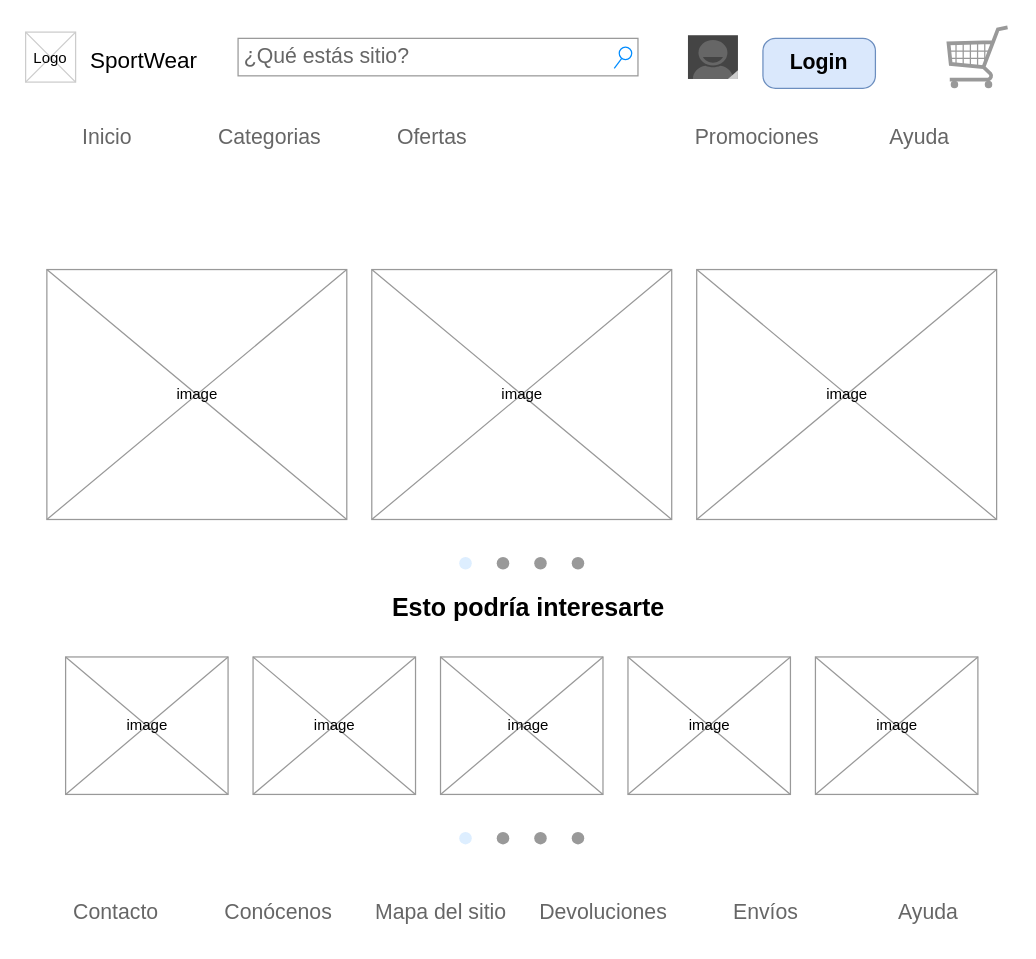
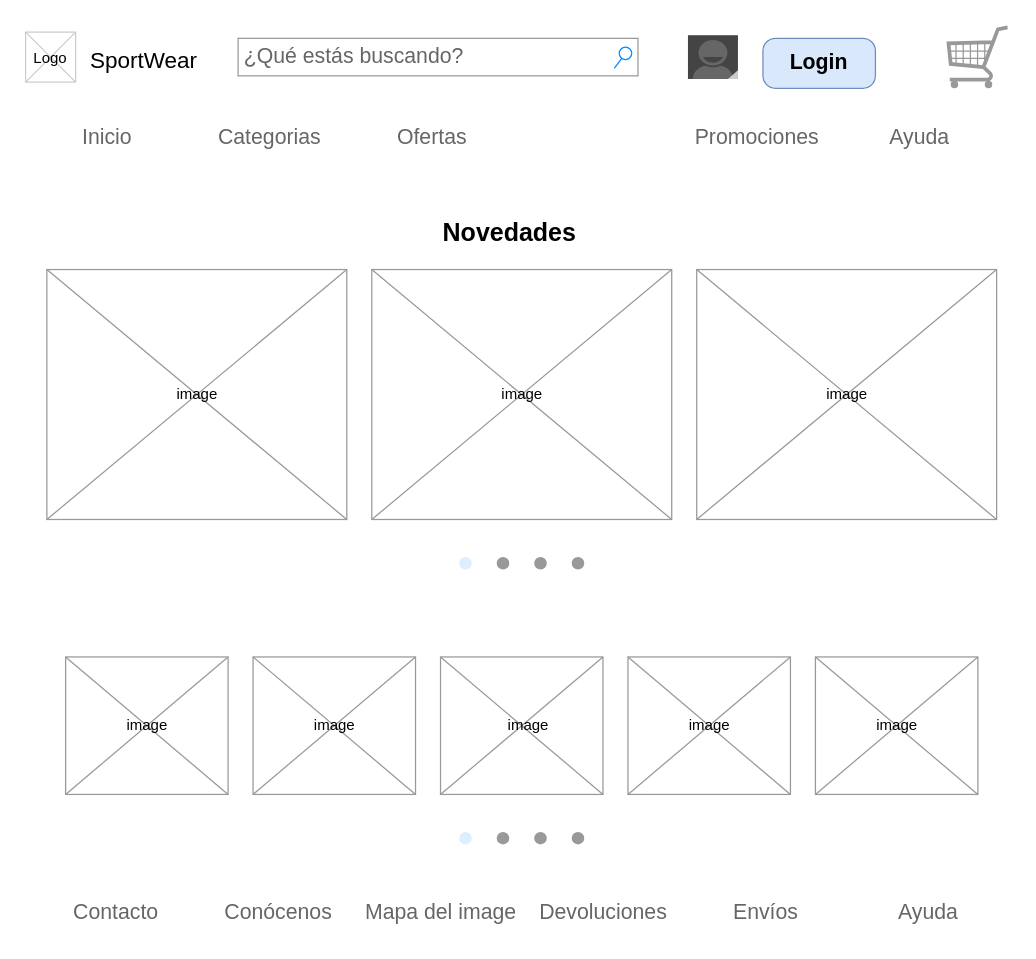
  <mxCell id="0" />
  <mxCell id="1" parent="0" />
  <mxCell id="2" value="SportWear" style="text;spacingTop=-5;fontSize=18;fontStyle=0" parent="1" vertex="1"><mxGeometry x="70" y="35" width="90" height="20" as="geometry" /></mxCell>
  <mxCell id="3" value="" style="verticalLabelPosition=bottom;verticalAlign=top;strokeWidth=1;shape=mxgraph.mockup.graphics.iconGrid;strokeColor=#CCCCCC;gridSize=1,1;" parent="1" vertex="1"><mxGeometry x="20" y="25" width="40" height="40" as="geometry" /></mxCell>
  <mxCell id="4" value="Logo" style="text;spacingTop=-5;align=center;verticalAlign=middle;" parent="1" vertex="1"><mxGeometry x="20" y="27.5" width="40" height="40" as="geometry" /></mxCell>
- <mxCell id="5" value="¿Qué estás sitio?" style="strokeWidth=1;shadow=0;dashed=0;align=center;html=1;shape=mxgraph.mockup.forms.searchBox;strokeColor=#999999;mainText=;strokeColor2=#008cff;fontColor=#666666;fontSize=17;align=left;spacingLeft=3;" vertex="1" parent="1"><mxGeometry x="190" y="30" width="320" height="30" as="geometry" /></mxCell>
+ <mxCell id="5" value="¿Qué estás buscando?" style="strokeWidth=1;shadow=0;dashed=0;align=center;html=1;shape=mxgraph.mockup.forms.searchBox;strokeColor=#999999;mainText=;strokeColor2=#008cff;fontColor=#666666;fontSize=17;align=left;spacingLeft=3;" vertex="1" parent="1"><mxGeometry x="190" y="30" width="320" height="30" as="geometry" /></mxCell>
  <mxCell id="6" value="" style="verticalLabelPosition=bottom;shadow=0;dashed=0;align=center;html=1;verticalAlign=top;strokeWidth=1;shape=mxgraph.mockup.misc.shoppingCart;strokeColor=#999999;" vertex="1" parent="1"><mxGeometry x="757" y="20" width="50" height="50" as="geometry" /></mxCell>
  <mxCell id="7" value="" style="verticalLabelPosition=bottom;verticalAlign=top;html=1;shadow=0;dashed=0;strokeWidth=1;shape=mxgraph.android.contact_badge_normal;align=center;" vertex="1" parent="1"><mxGeometry x="550" y="27.5" width="40" height="35" as="geometry" /></mxCell>
  <mxCell id="8" value="Login" style="strokeWidth=1;shadow=0;dashed=0;align=center;html=1;shape=mxgraph.mockup.buttons.button;mainText=;buttonStyle=round;fontSize=17;fontStyle=1;whiteSpace=wrap;fillColor=#dae8fc;strokeColor=#6c8ebf;" vertex="1" parent="1"><mxGeometry x="610" y="30" width="90" height="40" as="geometry" /></mxCell>
  <mxCell id="9" value="" style="strokeWidth=1;shadow=0;dashed=0;align=center;html=1;shape=mxgraph.mockup.forms.rrect;rSize=0;strokeColor=none;" vertex="1" parent="1"><mxGeometry x="20" y="95" width="780" height="30" as="geometry" /></mxCell>
  <mxCell id="10" value="Inicio" style="strokeColor=inherit;fillColor=inherit;gradientColor=inherit;strokeWidth=1;shadow=0;dashed=0;align=center;html=1;shape=mxgraph.mockup.forms.rrect;rSize=0;fontSize=17;fontColor=#666666;" vertex="1" parent="9"><mxGeometry width="130" height="30" as="geometry" /></mxCell>
  <mxCell id="11" value="Categorias" style="strokeColor=inherit;fillColor=inherit;gradientColor=inherit;strokeWidth=1;shadow=0;dashed=0;align=center;html=1;shape=mxgraph.mockup.forms.rrect;rSize=0;fontSize=17;fontColor=#666666;" vertex="1" parent="9"><mxGeometry x="130" width="130" height="30" as="geometry" /></mxCell>
  <mxCell id="12" value="Ofertas" style="strokeColor=inherit;fillColor=inherit;gradientColor=inherit;strokeWidth=1;shadow=0;dashed=0;align=center;html=1;shape=mxgraph.mockup.forms.rrect;rSize=0;fontSize=17;fontColor=#666666;" vertex="1" parent="9"><mxGeometry x="260" width="130" height="30" as="geometry" /></mxCell>
  <mxCell id="13" value="Promociones" style="strokeColor=inherit;fillColor=inherit;gradientColor=inherit;strokeWidth=1;shadow=0;dashed=0;align=center;html=1;shape=mxgraph.mockup.forms.rrect;rSize=0;fontSize=17;fontColor=#666666;" vertex="1" parent="9"><mxGeometry x="520" width="130" height="30" as="geometry" /></mxCell>
  <mxCell id="14" value="Ayuda" style="strokeColor=inherit;fillColor=inherit;gradientColor=inherit;strokeWidth=1;shadow=0;dashed=0;align=center;html=1;shape=mxgraph.mockup.forms.rrect;rSize=0;fontSize=17;fontColor=#666666;" vertex="1" parent="9"><mxGeometry x="650" width="130" height="30" as="geometry" /></mxCell>
  <mxCell id="15" value="" style="verticalLabelPosition=bottom;shadow=0;dashed=0;align=center;html=1;verticalAlign=top;strokeWidth=1;shape=mxgraph.mockup.graphics.simpleIcon;strokeColor=#999999;" vertex="1" parent="1"><mxGeometry x="37" y="215" width="240" height="200" as="geometry" /></mxCell>
  <mxCell id="16" value="" style="verticalLabelPosition=bottom;shadow=0;dashed=0;align=center;html=1;verticalAlign=top;strokeWidth=1;shape=mxgraph.mockup.graphics.simpleIcon;strokeColor=#999999;" vertex="1" parent="1"><mxGeometry x="297" y="215" width="240" height="200" as="geometry" /></mxCell>
  <mxCell id="17" value="" style="verticalLabelPosition=bottom;shadow=0;dashed=0;align=center;html=1;verticalAlign=top;strokeWidth=1;shape=mxgraph.mockup.graphics.simpleIcon;strokeColor=#999999;" vertex="1" parent="1"><mxGeometry x="557" y="215" width="240" height="200" as="geometry" /></mxCell>
  <mxCell id="18" value="" style="verticalLabelPosition=bottom;shadow=0;dashed=0;align=center;html=1;verticalAlign=top;strokeWidth=1;shape=mxgraph.mockup.navigation.pageControl;fillColor=#999999;strokeColor=#ddeeff;gradientColor=none;" vertex="1" parent="1"><mxGeometry x="367" y="655" width="100" height="30" as="geometry" /></mxCell>
  <mxCell id="19" value="" style="verticalLabelPosition=bottom;shadow=0;dashed=0;align=center;html=1;verticalAlign=top;strokeWidth=1;shape=mxgraph.mockup.graphics.simpleIcon;strokeColor=#999999;" vertex="1" parent="1"><mxGeometry x="52" y="525" width="130" height="110" as="geometry" /></mxCell>
  <mxCell id="20" value="" style="verticalLabelPosition=bottom;shadow=0;dashed=0;align=center;html=1;verticalAlign=top;strokeWidth=1;shape=mxgraph.mockup.graphics.simpleIcon;strokeColor=#999999;" vertex="1" parent="1"><mxGeometry x="202" y="525" width="130" height="110" as="geometry" /></mxCell>
  <mxCell id="21" value="" style="verticalLabelPosition=bottom;shadow=0;dashed=0;align=center;html=1;verticalAlign=top;strokeWidth=1;shape=mxgraph.mockup.graphics.simpleIcon;strokeColor=#999999;" vertex="1" parent="1"><mxGeometry x="352" y="525" width="130" height="110" as="geometry" /></mxCell>
  <mxCell id="22" value="" style="verticalLabelPosition=bottom;shadow=0;dashed=0;align=center;html=1;verticalAlign=top;strokeWidth=1;shape=mxgraph.mockup.graphics.simpleIcon;strokeColor=#999999;" vertex="1" parent="1"><mxGeometry x="502" y="525" width="130" height="110" as="geometry" /></mxCell>
  <mxCell id="23" value="" style="verticalLabelPosition=bottom;shadow=0;dashed=0;align=center;html=1;verticalAlign=top;strokeWidth=1;shape=mxgraph.mockup.graphics.simpleIcon;strokeColor=#999999;" vertex="1" parent="1"><mxGeometry x="652" y="525" width="130" height="110" as="geometry" /></mxCell>
- <mxCell id="25" value="&lt;font face=&quot;Helvetica&quot; size=&quot;1&quot;&gt;&lt;b style=&quot;font-size: 20px&quot;&gt;Esto podría interesarte&lt;br&gt;&lt;/b&gt;&lt;/font&gt;" style="text;html=1;align=center;verticalAlign=middle;resizable=0;points=[];autosize=1;fontFamily=Calibri;" vertex="1" parent="1"><mxGeometry x="307" y="475" width="230" height="20" as="geometry" /></mxCell>
+ <mxCell id="24" value="&lt;font face=&quot;Helvetica&quot; size=&quot;1&quot;&gt;&lt;b style=&quot;font-size: 20px&quot;&gt;Novedades&lt;/b&gt;&lt;/font&gt;" style="text;html=1;align=center;verticalAlign=middle;resizable=0;points=[];autosize=1;fontFamily=Calibri;" vertex="1" parent="1"><mxGeometry x="347" y="175" width="120" height="20" as="geometry" /></mxCell>
  <mxCell id="26" value="" style="verticalLabelPosition=bottom;shadow=0;dashed=0;align=center;html=1;verticalAlign=top;strokeWidth=1;shape=mxgraph.mockup.navigation.pageControl;fillColor=#999999;strokeColor=#ddeeff;gradientColor=none;" vertex="1" parent="1"><mxGeometry x="367" y="435" width="100" height="30" as="geometry" /></mxCell>
  <mxCell id="27" value="" style="strokeWidth=1;shadow=0;dashed=1;align=center;html=1;shape=mxgraph.mockup.forms.rrect;rSize=0;strokeColor=none;dashPattern=1 4;" vertex="1" parent="1"><mxGeometry x="27" y="715" width="780" height="30" as="geometry" /></mxCell>
  <mxCell id="28" value="Contacto" style="strokeColor=inherit;fillColor=inherit;gradientColor=inherit;strokeWidth=1;shadow=0;dashed=0;align=center;html=1;shape=mxgraph.mockup.forms.rrect;rSize=0;fontSize=17;fontColor=#666666;" vertex="1" parent="27"><mxGeometry width="130" height="30" as="geometry" /></mxCell>
  <mxCell id="29" value="Conócenos" style="strokeColor=inherit;fillColor=inherit;gradientColor=inherit;strokeWidth=1;shadow=0;dashed=0;align=center;html=1;shape=mxgraph.mockup.forms.rrect;rSize=0;fontSize=17;fontColor=#666666;" vertex="1" parent="27"><mxGeometry x="130" width="130" height="30" as="geometry" /></mxCell>
- <mxCell id="30" value="Mapa del sitio" style="strokeColor=inherit;fillColor=inherit;gradientColor=inherit;strokeWidth=1;shadow=0;dashed=0;align=center;html=1;shape=mxgraph.mockup.forms.rrect;rSize=0;fontSize=17;fontColor=#666666;" vertex="1" parent="27"><mxGeometry x="260" width="130" height="30" as="geometry" /></mxCell>
+ <mxCell id="30" value="Mapa del image" style="strokeColor=inherit;fillColor=inherit;gradientColor=inherit;strokeWidth=1;shadow=0;dashed=0;align=center;html=1;shape=mxgraph.mockup.forms.rrect;rSize=0;fontSize=17;fontColor=#666666;" vertex="1" parent="27"><mxGeometry x="260" width="130" height="30" as="geometry" /></mxCell>
  <mxCell id="31" value="Devoluciones" style="strokeColor=inherit;fillColor=inherit;gradientColor=inherit;strokeWidth=1;shadow=0;dashed=0;align=center;html=1;shape=mxgraph.mockup.forms.rrect;rSize=0;fontSize=17;fontColor=#666666;" vertex="1" parent="27"><mxGeometry x="390" width="130" height="30" as="geometry" /></mxCell>
  <mxCell id="32" value="Envíos" style="strokeColor=inherit;fillColor=inherit;gradientColor=inherit;strokeWidth=1;shadow=0;dashed=0;align=center;html=1;shape=mxgraph.mockup.forms.rrect;rSize=0;fontSize=17;fontColor=#666666;" vertex="1" parent="27"><mxGeometry x="520" width="130" height="30" as="geometry" /></mxCell>
  <mxCell id="33" value="Ayuda" style="strokeColor=inherit;fillColor=inherit;gradientColor=inherit;strokeWidth=1;shadow=0;dashed=0;align=center;html=1;shape=mxgraph.mockup.forms.rrect;rSize=0;fontSize=17;fontColor=#666666;" vertex="1" parent="27"><mxGeometry x="650" width="130" height="30" as="geometry" /></mxCell>
  <mxCell id="34" value="image" style="text;html=1;align=center;verticalAlign=middle;resizable=0;points=[];autosize=1;" vertex="1" parent="1"><mxGeometry x="132" y="305" width="50" height="20" as="geometry" /></mxCell>
  <mxCell id="35" value="image" style="text;html=1;align=center;verticalAlign=middle;resizable=0;points=[];autosize=1;" vertex="1" parent="1"><mxGeometry x="392" y="305" width="50" height="20" as="geometry" /></mxCell>
  <mxCell id="36" value="image" style="text;html=1;align=center;verticalAlign=middle;resizable=0;points=[];autosize=1;" vertex="1" parent="1"><mxGeometry x="652" y="305" width="50" height="20" as="geometry" /></mxCell>
  <mxCell id="37" value="image" style="text;html=1;align=center;verticalAlign=middle;resizable=0;points=[];autosize=1;" vertex="1" parent="1"><mxGeometry x="92" y="570" width="50" height="20" as="geometry" /></mxCell>
  <mxCell id="38" value="image" style="text;html=1;align=center;verticalAlign=middle;resizable=0;points=[];autosize=1;" vertex="1" parent="1"><mxGeometry x="242" y="570" width="50" height="20" as="geometry" /></mxCell>
  <mxCell id="39" value="image" style="text;html=1;align=center;verticalAlign=middle;resizable=0;points=[];autosize=1;" vertex="1" parent="1"><mxGeometry x="397" y="570" width="50" height="20" as="geometry" /></mxCell>
  <mxCell id="40" value="image" style="text;html=1;align=center;verticalAlign=middle;resizable=0;points=[];autosize=1;" vertex="1" parent="1"><mxGeometry x="542" y="570" width="50" height="20" as="geometry" /></mxCell>
  <mxCell id="41" value="image" style="text;html=1;align=center;verticalAlign=middle;resizable=0;points=[];autosize=1;" vertex="1" parent="1"><mxGeometry x="692" y="570" width="50" height="20" as="geometry" /></mxCell>
